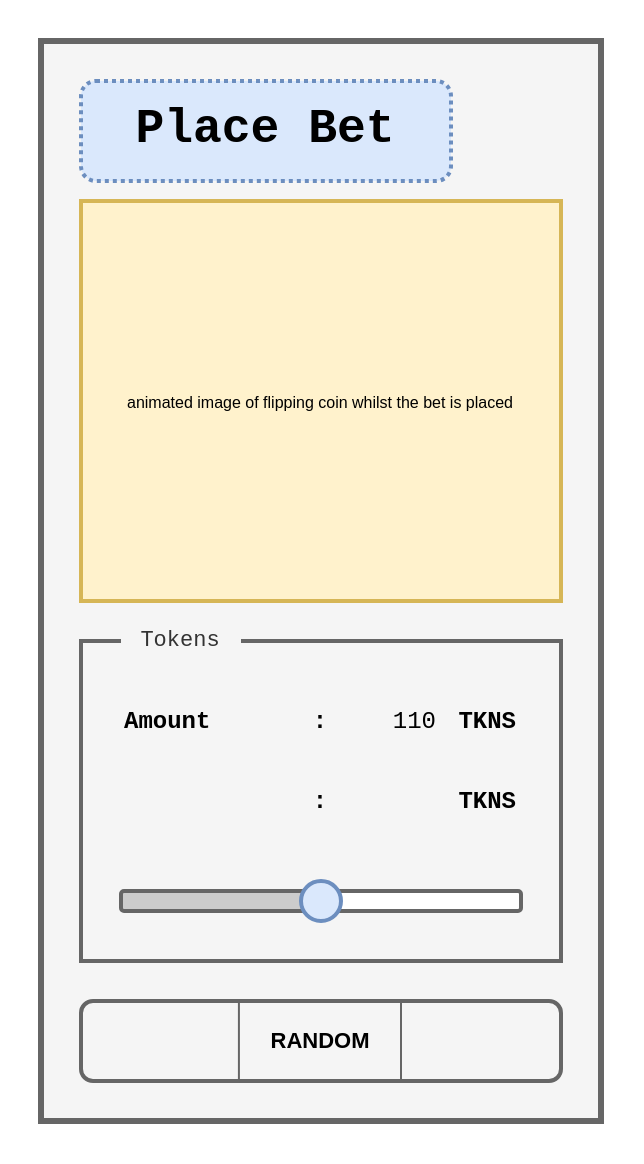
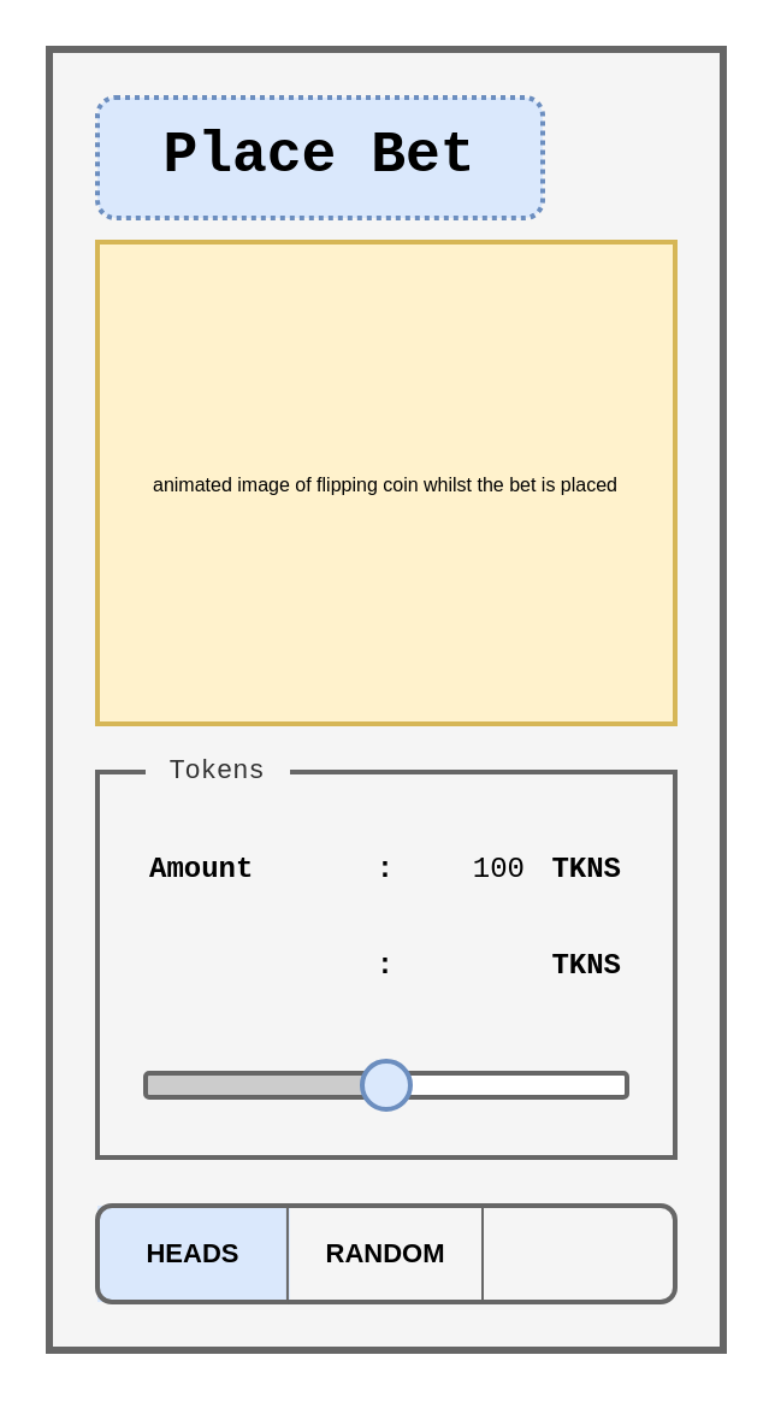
  <mxCell id="0" />
  <mxCell id="1" parent="0" />
  <mxCell id="2" value="" style="group" vertex="1" connectable="0" parent="1"><mxGeometry x="20" y="20" width="280" height="540" as="geometry" /></mxCell>
  <mxCell id="3" value="" style="rounded=0;whiteSpace=wrap;html=1;fillColor=#f5f5f5;strokeColor=#666666;fontColor=#333333;strokeWidth=3;" vertex="1" parent="2"><mxGeometry width="280" height="540" as="geometry" /></mxCell>
  <mxCell id="4" value="" style="group" vertex="1" connectable="0" parent="2"><mxGeometry x="20" y="290" width="240" height="170" as="geometry" /></mxCell>
  <mxCell id="5" value="" style="rounded=0;whiteSpace=wrap;html=1;strokeWidth=2;fillColor=#f5f5f5;strokeColor=#666666;fontColor=#333333;" vertex="1" parent="4"><mxGeometry y="10" width="240" height="160" as="geometry" /></mxCell>
  <mxCell id="6" value="" style="group" vertex="1" connectable="0" parent="4"><mxGeometry x="20" y="30" width="200" height="40" as="geometry" /></mxCell>
  <mxCell id="7" value="&lt;font face=&quot;Courier New&quot;&gt;Amount&lt;/font&gt;" style="text;html=1;strokeColor=none;fillColor=none;align=left;verticalAlign=middle;whiteSpace=wrap;rounded=0;fontStyle=1" vertex="1" parent="6"><mxGeometry width="80" height="40" as="geometry" /></mxCell>
  <mxCell id="8" value="&lt;font face=&quot;Courier New&quot;&gt;:&lt;/font&gt;" style="text;html=1;strokeColor=none;fillColor=none;align=center;verticalAlign=middle;whiteSpace=wrap;rounded=0;fontStyle=1" vertex="1" parent="6"><mxGeometry x="80" width="40" height="40" as="geometry" /></mxCell>
- <mxCell id="9" value="&lt;font face=&quot;Courier New&quot;&gt;110&lt;/font&gt;" style="text;html=1;strokeColor=none;fillColor=none;align=right;verticalAlign=middle;whiteSpace=wrap;rounded=0;fontStyle=0" vertex="1" parent="6"><mxGeometry x="120" width="40" height="40" as="geometry" /></mxCell>
+ <mxCell id="9" value="&lt;font face=&quot;Courier New&quot;&gt;100&lt;/font&gt;" style="text;html=1;strokeColor=none;fillColor=none;align=right;verticalAlign=middle;whiteSpace=wrap;rounded=0;fontStyle=0" vertex="1" parent="6"><mxGeometry x="120" width="40" height="40" as="geometry" /></mxCell>
  <mxCell id="10" value="&lt;font face=&quot;Courier New&quot;&gt;TKNS&lt;/font&gt;" style="text;html=1;strokeColor=none;fillColor=none;align=right;verticalAlign=middle;whiteSpace=wrap;rounded=0;fontStyle=1" vertex="1" parent="6"><mxGeometry x="160" width="40" height="40" as="geometry" /></mxCell>
  <mxCell id="11" value="" style="group" vertex="1" connectable="0" parent="4"><mxGeometry x="20" y="70" width="200" height="40" as="geometry" /></mxCell>
  <mxCell id="12" value="&lt;font face=&quot;Courier New&quot;&gt;:&lt;/font&gt;" style="text;html=1;strokeColor=none;fillColor=none;align=center;verticalAlign=middle;whiteSpace=wrap;rounded=0;fontStyle=1" vertex="1" parent="11"><mxGeometry x="80" width="40" height="40" as="geometry" /></mxCell>
  <mxCell id="13" value="&lt;font face=&quot;Courier New&quot;&gt;TKNS&lt;/font&gt;" style="text;html=1;strokeColor=none;fillColor=none;align=right;verticalAlign=middle;whiteSpace=wrap;rounded=0;fontStyle=1" vertex="1" parent="11"><mxGeometry x="160" width="40" height="40" as="geometry" /></mxCell>
  <mxCell id="14" value="&lt;font face=&quot;Courier New&quot; style=&quot;font-size: 11px&quot;&gt;Tokens&lt;/font&gt;" style="text;html=1;align=center;verticalAlign=middle;whiteSpace=wrap;rounded=0;fontStyle=0;fontColor=#333333;fillColor=#f5f5f5;fontSize=11;" vertex="1" parent="4"><mxGeometry x="20" width="60" height="20" as="geometry" /></mxCell>
  <mxCell id="15" value="" style="group" vertex="1" connectable="0" parent="4"><mxGeometry x="20" y="130" width="200" height="20" as="geometry" /></mxCell>
  <mxCell id="16" value="" style="rounded=1;whiteSpace=wrap;html=1;strokeWidth=2;fontSize=11;align=center;shadow=0;sketch=0;glass=0;strokeColor=#666666;fontColor=#333333;fillColor=#FFFFFF;" vertex="1" parent="15"><mxGeometry x="100" y="5" width="100" height="10" as="geometry" /></mxCell>
  <mxCell id="17" value="" style="rounded=1;whiteSpace=wrap;html=1;strokeWidth=2;fontSize=11;align=center;shadow=0;sketch=0;glass=0;strokeColor=#666666;fontColor=#333333;fillColor=#CCCCCC;" vertex="1" parent="15"><mxGeometry y="5" width="100" height="10" as="geometry" /></mxCell>
  <mxCell id="18" value="" style="ellipse;whiteSpace=wrap;html=1;aspect=fixed;rounded=0;strokeWidth=2;fillColor=#dae8fc;fontSize=11;align=center;strokeColor=#6c8ebf;" vertex="1" parent="15"><mxGeometry x="90" width="20" height="20" as="geometry" /></mxCell>
  <mxCell id="19" value="" style="group" vertex="1" connectable="0" parent="2"><mxGeometry x="20" y="480" width="240" height="41" as="geometry" /></mxCell>
+ <mxCell id="20" value="HEADS" style="rounded=0;whiteSpace=wrap;html=1;shadow=0;glass=0;sketch=0;strokeWidth=2;fillColor=#dae8fc;fontSize=11;align=center;fontStyle=1;strokeColor=none;" vertex="1" parent="19"><mxGeometry width="80" height="40" as="geometry" /></mxCell>
  <mxCell id="21" value="RANDOM" style="rounded=0;whiteSpace=wrap;html=1;shadow=0;glass=0;sketch=0;strokeWidth=2;fillColor=#f5f5f5;fontSize=11;align=center;fontStyle=1;strokeColor=none;" vertex="1" parent="19"><mxGeometry x="80" width="80" height="40" as="geometry" /></mxCell>
  <mxCell id="22" value="" style="rounded=1;whiteSpace=wrap;html=1;shadow=0;glass=0;sketch=0;strokeWidth=2;fontSize=11;align=center;fontStyle=1;strokeColor=#666666;fontColor=#333333;fillColor=none;" vertex="1" parent="19"><mxGeometry width="240" height="40" as="geometry" /></mxCell>
  <mxCell id="23" value="" style="endArrow=none;html=1;fontSize=11;fillColor=#f5f5f5;strokeColor=#666666;entryX=0.329;entryY=0;entryDx=0;entryDy=0;entryPerimeter=0;exitX=0.329;exitY=1.025;exitDx=0;exitDy=0;exitPerimeter=0;" edge="1" parent="19" source="22" target="22"><mxGeometry width="50" height="50" relative="1" as="geometry"><mxPoint x="215" y="260" as="sourcePoint" /><mxPoint x="25" y="100" as="targetPoint" /></mxGeometry></mxCell>
  <mxCell id="24" value="" style="endArrow=none;html=1;fontSize=11;fillColor=#f5f5f5;strokeColor=#666666;entryX=0.329;entryY=0;entryDx=0;entryDy=0;entryPerimeter=0;exitX=0.329;exitY=1.025;exitDx=0;exitDy=0;exitPerimeter=0;" edge="1" parent="19"><mxGeometry width="50" height="50" relative="1" as="geometry"><mxPoint x="160.0" y="41" as="sourcePoint" /><mxPoint x="160.0" as="targetPoint" /></mxGeometry></mxCell>
  <mxCell id="25" value="&lt;font style=&quot;font-size: 8px&quot;&gt;animated image of flipping coin whilst the bet is placed&lt;/font&gt;" style="rounded=0;whiteSpace=wrap;html=1;shadow=0;glass=0;sketch=0;strokeColor=#d6b656;strokeWidth=2;fillColor=#fff2cc;fontSize=11;align=center;" vertex="1" parent="2"><mxGeometry x="20" y="80" width="240" height="200" as="geometry" /></mxCell>
  <mxCell id="26" value="Place Bet" style="text;html=1;align=center;verticalAlign=middle;whiteSpace=wrap;rounded=1;shadow=0;glass=0;sketch=0;fontSize=24;fontStyle=1;fontFamily=Courier New;strokeColor=#6c8ebf;dashed=1;strokeWidth=2;dashPattern=1 1;fillColor=#dae8fc;" vertex="1" parent="2"><mxGeometry x="20" y="20" width="185" height="50" as="geometry" /></mxCell>
